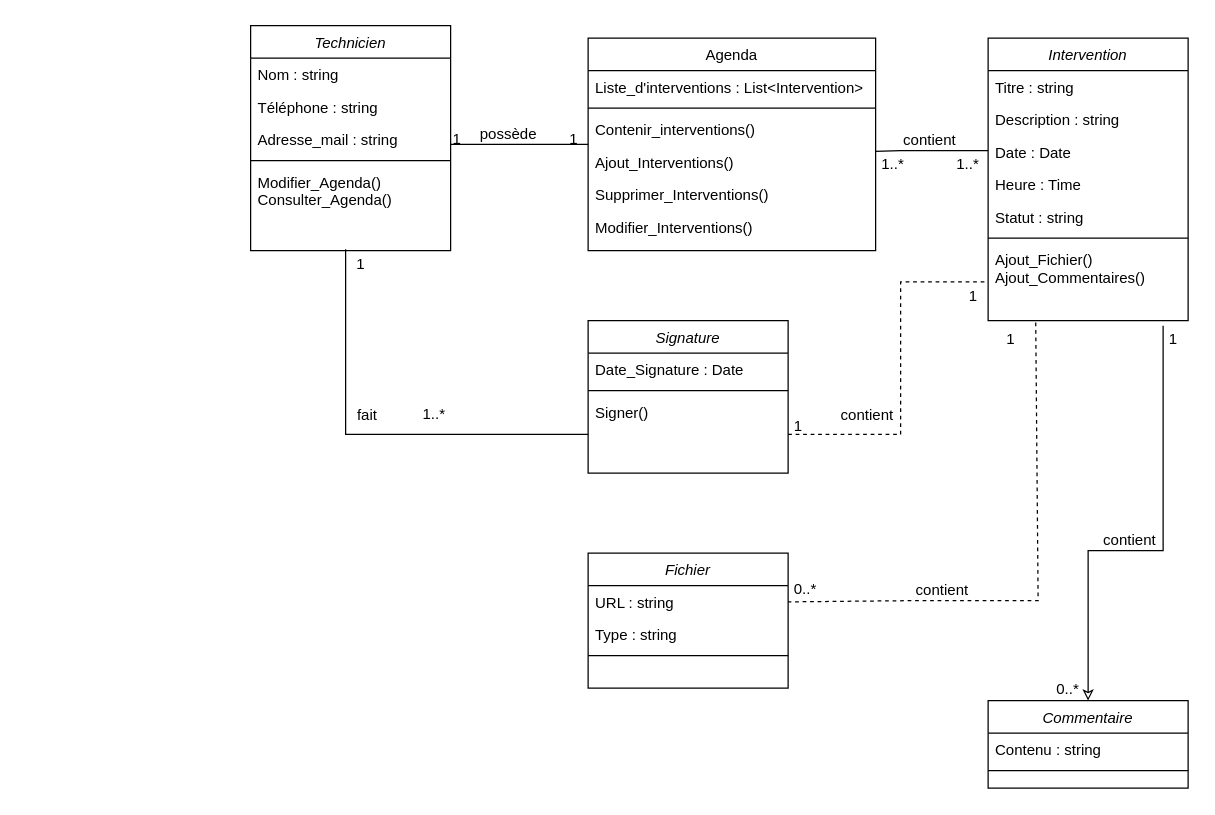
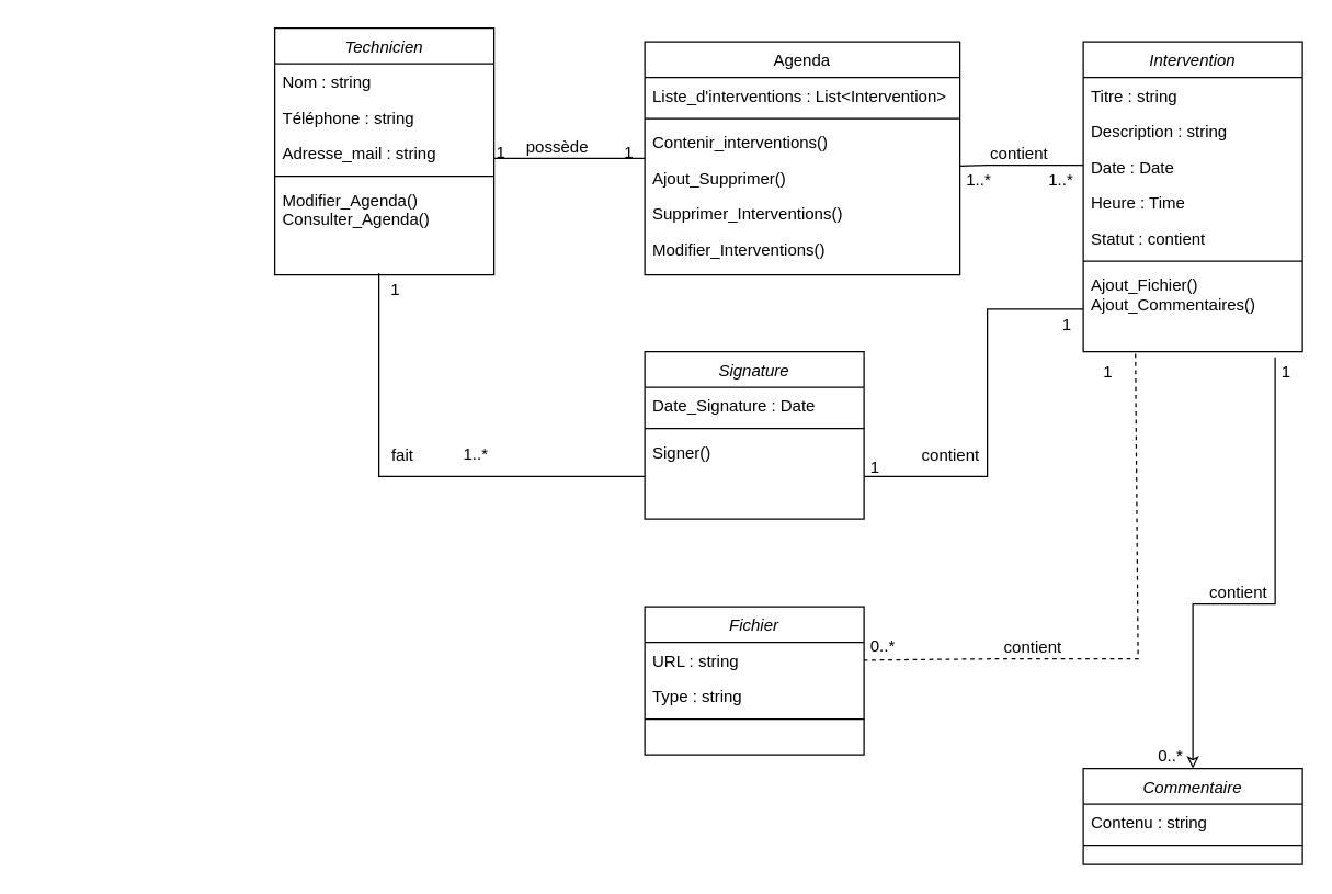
  <mxCell id="0" />
  <mxCell id="1" parent="0" />
  <mxCell id="2" value="Technicien" style="swimlane;fontStyle=2;align=center;verticalAlign=top;childLayout=stackLayout;horizontal=1;startSize=26;horizontalStack=0;resizeParent=1;resizeLast=0;collapsible=1;marginBottom=0;rounded=0;shadow=0;strokeWidth=1;" vertex="1" parent="1"><mxGeometry x="200" y="20" width="160" height="180" as="geometry"><mxRectangle x="230" y="140" width="160" height="26" as="alternateBounds" /></mxGeometry></mxCell>
  <mxCell id="3" value="Nom : string" style="text;align=left;verticalAlign=top;spacingLeft=4;spacingRight=4;overflow=hidden;rotatable=0;points=[[0,0.5],[1,0.5]];portConstraint=eastwest;" vertex="1" parent="2"><mxGeometry y="26" width="160" height="26" as="geometry" /></mxCell>
  <mxCell id="4" value="Téléphone : string" style="text;align=left;verticalAlign=top;spacingLeft=4;spacingRight=4;overflow=hidden;rotatable=0;points=[[0,0.5],[1,0.5]];portConstraint=eastwest;rounded=0;shadow=0;html=0;" vertex="1" parent="2"><mxGeometry y="52" width="160" height="26" as="geometry" /></mxCell>
  <mxCell id="5" value="Adresse_mail : string" style="text;align=left;verticalAlign=top;spacingLeft=4;spacingRight=4;overflow=hidden;rotatable=0;points=[[0,0.5],[1,0.5]];portConstraint=eastwest;rounded=0;shadow=0;html=0;" vertex="1" parent="2"><mxGeometry y="78" width="160" height="26" as="geometry" /></mxCell>
  <mxCell id="6" value="" style="line;html=1;strokeWidth=1;align=left;verticalAlign=middle;spacingTop=-1;spacingLeft=3;spacingRight=3;rotatable=0;labelPosition=right;points=[];portConstraint=eastwest;" vertex="1" parent="2"><mxGeometry y="104" width="160" height="8" as="geometry" /></mxCell>
  <mxCell id="7" value="Modifier_Agenda()&#10;Consulter_Agenda()" style="text;align=left;verticalAlign=top;spacingLeft=4;spacingRight=4;overflow=hidden;rotatable=0;points=[[0,0.5],[1,0.5]];portConstraint=eastwest;" vertex="1" parent="2"><mxGeometry y="112" width="160" height="68" as="geometry" /></mxCell>
  <mxCell id="8" value="Agenda" style="swimlane;fontStyle=0;align=center;verticalAlign=top;childLayout=stackLayout;horizontal=1;startSize=26;horizontalStack=0;resizeParent=1;resizeLast=0;collapsible=1;marginBottom=0;rounded=0;shadow=0;strokeWidth=1;" vertex="1" parent="1"><mxGeometry x="470" y="30" width="230" height="170" as="geometry"><mxRectangle x="550" y="140" width="160" height="26" as="alternateBounds" /></mxGeometry></mxCell>
  <mxCell id="9" value="Liste_d'interventions : List&lt;Intervention&gt;" style="text;align=left;verticalAlign=top;spacingLeft=4;spacingRight=4;overflow=hidden;rotatable=0;points=[[0,0.5],[1,0.5]];portConstraint=eastwest;" vertex="1" parent="8"><mxGeometry y="26" width="230" height="26" as="geometry" /></mxCell>
  <mxCell id="10" value="" style="line;html=1;strokeWidth=1;align=left;verticalAlign=middle;spacingTop=-1;spacingLeft=3;spacingRight=3;rotatable=0;labelPosition=right;points=[];portConstraint=eastwest;" vertex="1" parent="8"><mxGeometry y="52" width="230" height="8" as="geometry" /></mxCell>
  <mxCell id="11" value="Contenir_interventions()" style="text;align=left;verticalAlign=top;spacingLeft=4;spacingRight=4;overflow=hidden;rotatable=0;points=[[0,0.5],[1,0.5]];portConstraint=eastwest;" vertex="1" parent="8"><mxGeometry y="60" width="230" height="26" as="geometry" /></mxCell>
- <mxCell id="12" value="Ajout_Interventions()" style="text;align=left;verticalAlign=top;spacingLeft=4;spacingRight=4;overflow=hidden;rotatable=0;points=[[0,0.5],[1,0.5]];portConstraint=eastwest;" vertex="1" parent="8"><mxGeometry y="86" width="230" height="26" as="geometry" /></mxCell>
+ <mxCell id="12" value="Ajout_Supprimer()" style="text;align=left;verticalAlign=top;spacingLeft=4;spacingRight=4;overflow=hidden;rotatable=0;points=[[0,0.5],[1,0.5]];portConstraint=eastwest;" vertex="1" parent="8"><mxGeometry y="86" width="230" height="26" as="geometry" /></mxCell>
  <mxCell id="13" value="Supprimer_Interventions()" style="text;align=left;verticalAlign=top;spacingLeft=4;spacingRight=4;overflow=hidden;rotatable=0;points=[[0,0.5],[1,0.5]];portConstraint=eastwest;" vertex="1" parent="8"><mxGeometry y="112" width="230" height="26" as="geometry" /></mxCell>
  <mxCell id="14" value="Modifier_Interventions()" style="text;align=left;verticalAlign=top;spacingLeft=4;spacingRight=4;overflow=hidden;rotatable=0;points=[[0,0.5],[1,0.5]];portConstraint=eastwest;" vertex="1" parent="8"><mxGeometry y="138" width="230" height="26" as="geometry" /></mxCell>
  <mxCell id="15" value="" style="endArrow=none;shadow=0;strokeWidth=1;rounded=0;curved=0;endFill=0;edgeStyle=elbowEdgeStyle;elbow=vertical;strokeColor=default;" edge="1" parent="1" source="2" target="8"><mxGeometry x="0.5" y="41" relative="1" as="geometry"><mxPoint x="530" y="112" as="sourcePoint" /><mxPoint x="690" y="112" as="targetPoint" /><mxPoint x="-40" y="32" as="offset" /></mxGeometry></mxCell>
  <mxCell id="16" value="1" style="resizable=0;align=left;verticalAlign=bottom;labelBackgroundColor=none;fontSize=12;" connectable="0" vertex="1" parent="15"><mxGeometry x="-1" relative="1" as="geometry"><mxPoint y="4" as="offset" /></mxGeometry></mxCell>
  <mxCell id="17" value="1" style="resizable=0;align=right;verticalAlign=bottom;labelBackgroundColor=none;fontSize=12;" connectable="0" vertex="1" parent="15"><mxGeometry x="1" relative="1" as="geometry"><mxPoint x="-7" y="4" as="offset" /></mxGeometry></mxCell>
  <mxCell id="18" value="possède" style="text;html=1;resizable=0;points=[];;align=center;verticalAlign=middle;labelBackgroundColor=none;rounded=0;shadow=0;strokeWidth=1;fontSize=12;" connectable="0" vertex="1" parent="15"><mxGeometry x="0.5" y="49" relative="1" as="geometry"><mxPoint x="-38" y="40" as="offset" /></mxGeometry></mxCell>
  <mxCell id="19" value="" style="endArrow=none;html=1;rounded=0;exitX=0.998;exitY=1.177;exitDx=0;exitDy=0;exitPerimeter=0;endFill=0;" edge="1" parent="1" source="11"><mxGeometry width="50" height="50" relative="1" as="geometry"><mxPoint x="660" y="110" as="sourcePoint" /><mxPoint x="790" y="120" as="targetPoint" /><Array as="points"><mxPoint x="720" y="120" /></Array></mxGeometry></mxCell>
  <mxCell id="20" value="Intervention" style="swimlane;fontStyle=2;align=center;verticalAlign=top;childLayout=stackLayout;horizontal=1;startSize=26;horizontalStack=0;resizeParent=1;resizeLast=0;collapsible=1;marginBottom=0;rounded=0;shadow=0;strokeWidth=1;" vertex="1" parent="1"><mxGeometry x="790" y="30" width="160" height="226" as="geometry"><mxRectangle x="230" y="140" width="160" height="26" as="alternateBounds" /></mxGeometry></mxCell>
  <mxCell id="21" value="Titre : string" style="text;align=left;verticalAlign=top;spacingLeft=4;spacingRight=4;overflow=hidden;rotatable=0;points=[[0,0.5],[1,0.5]];portConstraint=eastwest;" vertex="1" parent="20"><mxGeometry y="26" width="160" height="26" as="geometry" /></mxCell>
  <mxCell id="22" value="Description : string" style="text;align=left;verticalAlign=top;spacingLeft=4;spacingRight=4;overflow=hidden;rotatable=0;points=[[0,0.5],[1,0.5]];portConstraint=eastwest;" vertex="1" parent="20"><mxGeometry y="52" width="160" height="26" as="geometry" /></mxCell>
  <mxCell id="23" value="Date : Date" style="text;align=left;verticalAlign=top;spacingLeft=4;spacingRight=4;overflow=hidden;rotatable=0;points=[[0,0.5],[1,0.5]];portConstraint=eastwest;rounded=0;shadow=0;html=0;" vertex="1" parent="20"><mxGeometry y="78" width="160" height="26" as="geometry" /></mxCell>
  <mxCell id="24" value="Heure : Time" style="text;align=left;verticalAlign=top;spacingLeft=4;spacingRight=4;overflow=hidden;rotatable=0;points=[[0,0.5],[1,0.5]];portConstraint=eastwest;rounded=0;shadow=0;html=0;" vertex="1" parent="20"><mxGeometry y="104" width="160" height="26" as="geometry" /></mxCell>
- <mxCell id="25" value="Statut : string" style="text;align=left;verticalAlign=top;spacingLeft=4;spacingRight=4;overflow=hidden;rotatable=0;points=[[0,0.5],[1,0.5]];portConstraint=eastwest;rounded=0;shadow=0;html=0;" vertex="1" parent="20"><mxGeometry y="130" width="160" height="26" as="geometry" /></mxCell>
+ <mxCell id="25" value="Statut : contient" style="text;align=left;verticalAlign=top;spacingLeft=4;spacingRight=4;overflow=hidden;rotatable=0;points=[[0,0.5],[1,0.5]];portConstraint=eastwest;rounded=0;shadow=0;html=0;" vertex="1" parent="20"><mxGeometry y="130" width="160" height="26" as="geometry" /></mxCell>
  <mxCell id="26" value="" style="line;html=1;strokeWidth=1;align=left;verticalAlign=middle;spacingTop=-1;spacingLeft=3;spacingRight=3;rotatable=0;labelPosition=right;points=[];portConstraint=eastwest;" vertex="1" parent="20"><mxGeometry y="156" width="160" height="8" as="geometry" /></mxCell>
  <mxCell id="27" value="Ajout_Fichier()&#10;Ajout_Commentaires()&#10;" style="text;align=left;verticalAlign=top;spacingLeft=4;spacingRight=4;overflow=hidden;rotatable=0;points=[[0,0.5],[1,0.5]];portConstraint=eastwest;" vertex="1" parent="20"><mxGeometry y="164" width="160" height="62" as="geometry" /></mxCell>
  <mxCell id="28" value="1..*" style="resizable=0;align=left;verticalAlign=bottom;labelBackgroundColor=none;fontSize=12;" connectable="0" vertex="1" parent="1"><mxGeometry x="440" y="150" as="geometry"><mxPoint x="263" y="-11" as="offset" /></mxGeometry></mxCell>
  <mxCell id="29" value="1..*" style="resizable=0;align=left;verticalAlign=bottom;labelBackgroundColor=none;fontSize=12;" connectable="0" vertex="1" parent="1"><mxGeometry x="500" y="150" as="geometry"><mxPoint x="263" y="-11" as="offset" /></mxGeometry></mxCell>
  <mxCell id="30" value="contient" style="text;html=1;resizable=0;points=[];;align=center;verticalAlign=middle;labelBackgroundColor=none;rounded=0;shadow=0;strokeWidth=1;fontSize=12;" connectable="0" vertex="1" parent="1"><mxGeometry x="690" y="90" as="geometry"><mxPoint x="52" y="21" as="offset" /></mxGeometry></mxCell>
  <mxCell id="31" value="" style="endArrow=none;html=1;rounded=0;exitX=0.238;exitY=1.023;exitDx=0;exitDy=0;exitPerimeter=0;entryX=1;entryY=0.5;entryDx=0;entryDy=0;endFill=0;dashed=1;" edge="1" parent="1" source="27" target="33"><mxGeometry width="50" height="50" relative="1" as="geometry"><mxPoint x="870" y="260" as="sourcePoint" /><mxPoint x="630" y="400" as="targetPoint" /><Array as="points"><mxPoint x="830" y="480" /><mxPoint x="730" y="480" /></Array></mxGeometry></mxCell>
  <mxCell id="32" value="Fichier" style="swimlane;fontStyle=2;align=center;verticalAlign=top;childLayout=stackLayout;horizontal=1;startSize=26;horizontalStack=0;resizeParent=1;resizeLast=0;collapsible=1;marginBottom=0;rounded=0;shadow=0;strokeWidth=1;" vertex="1" parent="1"><mxGeometry x="470" y="442" width="160" height="108" as="geometry"><mxRectangle x="230" y="140" width="160" height="26" as="alternateBounds" /></mxGeometry></mxCell>
  <mxCell id="33" value="URL : string" style="text;align=left;verticalAlign=top;spacingLeft=4;spacingRight=4;overflow=hidden;rotatable=0;points=[[0,0.5],[1,0.5]];portConstraint=eastwest;" vertex="1" parent="32"><mxGeometry y="26" width="160" height="26" as="geometry" /></mxCell>
  <mxCell id="34" value="Type : string" style="text;align=left;verticalAlign=top;spacingLeft=4;spacingRight=4;overflow=hidden;rotatable=0;points=[[0,0.5],[1,0.5]];portConstraint=eastwest;" vertex="1" parent="32"><mxGeometry y="52" width="160" height="26" as="geometry" /></mxCell>
  <mxCell id="35" value="" style="line;html=1;strokeWidth=1;align=left;verticalAlign=middle;spacingTop=-1;spacingLeft=3;spacingRight=3;rotatable=0;labelPosition=right;points=[];portConstraint=eastwest;" vertex="1" parent="32"><mxGeometry y="78" width="160" height="8" as="geometry" /></mxCell>
  <mxCell id="36" value="" style="endArrow=classic;html=1;rounded=0;entryX=0.5;entryY=0;entryDx=0;entryDy=0;exitX=0.875;exitY=1.065;exitDx=0;exitDy=0;exitPerimeter=0;endFill=0;" edge="1" parent="1" source="27" target="37"><mxGeometry width="50" height="50" relative="1" as="geometry"><mxPoint x="920" y="320" as="sourcePoint" /><mxPoint x="740" y="560" as="targetPoint" /><Array as="points"><mxPoint x="930" y="440" /><mxPoint x="870" y="440" /><mxPoint x="870" y="490" /></Array></mxGeometry></mxCell>
  <mxCell id="37" value="Commentaire" style="swimlane;fontStyle=2;align=center;verticalAlign=top;childLayout=stackLayout;horizontal=1;startSize=26;horizontalStack=0;resizeParent=1;resizeLast=0;collapsible=1;marginBottom=0;rounded=0;shadow=0;strokeWidth=1;" vertex="1" parent="1"><mxGeometry x="790" y="560" width="160" height="70" as="geometry"><mxRectangle x="230" y="140" width="160" height="26" as="alternateBounds" /></mxGeometry></mxCell>
  <mxCell id="38" value="Contenu : string" style="text;align=left;verticalAlign=top;spacingLeft=4;spacingRight=4;overflow=hidden;rotatable=0;points=[[0,0.5],[1,0.5]];portConstraint=eastwest;" vertex="1" parent="37"><mxGeometry y="26" width="160" height="26" as="geometry" /></mxCell>
  <mxCell id="39" value="" style="line;html=1;strokeWidth=1;align=left;verticalAlign=middle;spacingTop=-1;spacingLeft=3;spacingRight=3;rotatable=0;labelPosition=right;points=[];portConstraint=eastwest;" vertex="1" parent="37"><mxGeometry y="52" width="160" height="8" as="geometry" /></mxCell>
  <mxCell id="40" value="Signature" style="swimlane;fontStyle=2;align=center;verticalAlign=top;childLayout=stackLayout;horizontal=1;startSize=26;horizontalStack=0;resizeParent=1;resizeLast=0;collapsible=1;marginBottom=0;rounded=0;shadow=0;strokeWidth=1;" vertex="1" parent="1"><mxGeometry x="470" y="256" width="160" height="122" as="geometry"><mxRectangle x="230" y="140" width="160" height="26" as="alternateBounds" /></mxGeometry></mxCell>
  <mxCell id="41" value="Date_Signature : Date" style="text;align=left;verticalAlign=top;spacingLeft=4;spacingRight=4;overflow=hidden;rotatable=0;points=[[0,0.5],[1,0.5]];portConstraint=eastwest;rounded=0;shadow=0;html=0;" vertex="1" parent="40"><mxGeometry y="26" width="160" height="26" as="geometry" /></mxCell>
  <mxCell id="42" value="" style="line;html=1;strokeWidth=1;align=left;verticalAlign=middle;spacingTop=-1;spacingLeft=3;spacingRight=3;rotatable=0;labelPosition=right;points=[];portConstraint=eastwest;" vertex="1" parent="40"><mxGeometry y="52" width="160" height="8" as="geometry" /></mxCell>
  <mxCell id="43" value="Signer()" style="text;align=left;verticalAlign=top;spacingLeft=4;spacingRight=4;overflow=hidden;rotatable=0;points=[[0,0.5],[1,0.5]];portConstraint=eastwest;" vertex="1" parent="40"><mxGeometry y="60" width="160" height="62" as="geometry" /></mxCell>
  <mxCell id="44" value="contient" style="text;html=1;resizable=0;points=[];;align=center;verticalAlign=middle;labelBackgroundColor=none;rounded=0;shadow=0;strokeWidth=1;fontSize=12;" connectable="0" vertex="1" parent="1"><mxGeometry x="700" y="450" as="geometry"><mxPoint x="52" y="21" as="offset" /></mxGeometry></mxCell>
  <mxCell id="45" value="contient" style="text;html=1;resizable=0;points=[];;align=center;verticalAlign=middle;labelBackgroundColor=none;rounded=0;shadow=0;strokeWidth=1;fontSize=12;" connectable="0" vertex="1" parent="1"><mxGeometry x="850" y="410" as="geometry"><mxPoint x="52" y="21" as="offset" /></mxGeometry></mxCell>
  <mxCell id="46" value="1" style="resizable=0;align=left;verticalAlign=bottom;labelBackgroundColor=none;fontSize=12;" connectable="0" vertex="1" parent="1"><mxGeometry x="540" y="290" as="geometry"><mxPoint x="263" y="-11" as="offset" /></mxGeometry></mxCell>
  <mxCell id="47" value="1" style="resizable=0;align=left;verticalAlign=bottom;labelBackgroundColor=none;fontSize=12;" connectable="0" vertex="1" parent="1"><mxGeometry x="670" y="290" as="geometry"><mxPoint x="263" y="-11" as="offset" /></mxGeometry></mxCell>
  <mxCell id="48" value="0..*" style="resizable=0;align=left;verticalAlign=bottom;labelBackgroundColor=none;fontSize=12;" connectable="0" vertex="1" parent="1"><mxGeometry x="370" y="490" as="geometry"><mxPoint x="263" y="-11" as="offset" /></mxGeometry></mxCell>
  <mxCell id="49" value="0..*" style="resizable=0;align=left;verticalAlign=bottom;labelBackgroundColor=none;fontSize=12;" connectable="0" vertex="1" parent="1"><mxGeometry x="580" y="570" as="geometry"><mxPoint x="263" y="-11" as="offset" /></mxGeometry></mxCell>
  <mxCell id="50" value="" style="endArrow=none;html=1;rounded=0;exitX=0.475;exitY=0.985;exitDx=0;exitDy=0;exitPerimeter=0;entryX=0;entryY=0.5;entryDx=0;entryDy=0;endFill=0;" edge="1" parent="1" source="7" target="43"><mxGeometry width="50" height="50" relative="1" as="geometry"><mxPoint x="838" y="267" as="sourcePoint" /><mxPoint x="640" y="491" as="targetPoint" /><Array as="points"><mxPoint x="276" y="347" /></Array></mxGeometry></mxCell>
- <mxCell id="51" style="edgeStyle=none;rounded=0;orthogonalLoop=1;jettySize=auto;html=1;exitX=1;exitY=0.5;exitDx=0;exitDy=0;entryX=0;entryY=0.5;entryDx=0;entryDy=0;endArrow=none;endFill=0;dashed=1;" edge="1" parent="1" source="43" target="27"><mxGeometry relative="1" as="geometry"><Array as="points"><mxPoint x="720" y="347" /><mxPoint x="720" y="225" /></Array></mxGeometry></mxCell>
+ <mxCell id="51" style="edgeStyle=none;rounded=0;orthogonalLoop=1;jettySize=auto;html=1;exitX=1;exitY=0.5;exitDx=0;exitDy=0;entryX=0;entryY=0.5;entryDx=0;entryDy=0;endArrow=none;endFill=0;" edge="1" parent="1" source="43" target="27"><mxGeometry relative="1" as="geometry"><Array as="points"><mxPoint x="720" y="347" /><mxPoint x="720" y="225" /></Array></mxGeometry></mxCell>
  <mxCell id="52" value="contient" style="text;html=1;resizable=0;points=[];;align=center;verticalAlign=middle;labelBackgroundColor=none;rounded=0;shadow=0;strokeWidth=1;fontSize=12;" connectable="0" vertex="1" parent="1"><mxGeometry x="640" y="310" as="geometry"><mxPoint x="52" y="21" as="offset" /></mxGeometry></mxCell>
  <mxCell id="53" value="1" style="resizable=0;align=left;verticalAlign=bottom;labelBackgroundColor=none;fontSize=12;" connectable="0" vertex="1" parent="1"><mxGeometry x="370" y="360" as="geometry"><mxPoint x="263" y="-11" as="offset" /></mxGeometry></mxCell>
  <mxCell id="54" value="1" style="resizable=0;align=left;verticalAlign=bottom;labelBackgroundColor=none;fontSize=12;" connectable="0" vertex="1" parent="1"><mxGeometry x="510" y="256" as="geometry"><mxPoint x="263" y="-11" as="offset" /></mxGeometry></mxCell>
  <mxCell id="55" value="fait" style="text;html=1;resizable=0;points=[];;align=center;verticalAlign=middle;labelBackgroundColor=none;rounded=0;shadow=0;strokeWidth=1;fontSize=12;" connectable="0" vertex="1" parent="1"><mxGeometry x="240" y="310" as="geometry"><mxPoint x="52" y="21" as="offset" /></mxGeometry></mxCell>
  <mxCell id="56" value="1..*" style="resizable=0;align=left;verticalAlign=bottom;labelBackgroundColor=none;fontSize=12;" connectable="0" vertex="1" parent="1"><mxGeometry x="73" y="350" as="geometry"><mxPoint x="263" y="-11" as="offset" /></mxGeometry></mxCell>
  <mxCell id="57" value="1" style="resizable=0;align=left;verticalAlign=bottom;labelBackgroundColor=none;fontSize=12;" connectable="0" vertex="1" parent="1"><mxGeometry x="20" y="230" as="geometry"><mxPoint x="263" y="-11" as="offset" /></mxGeometry></mxCell>
